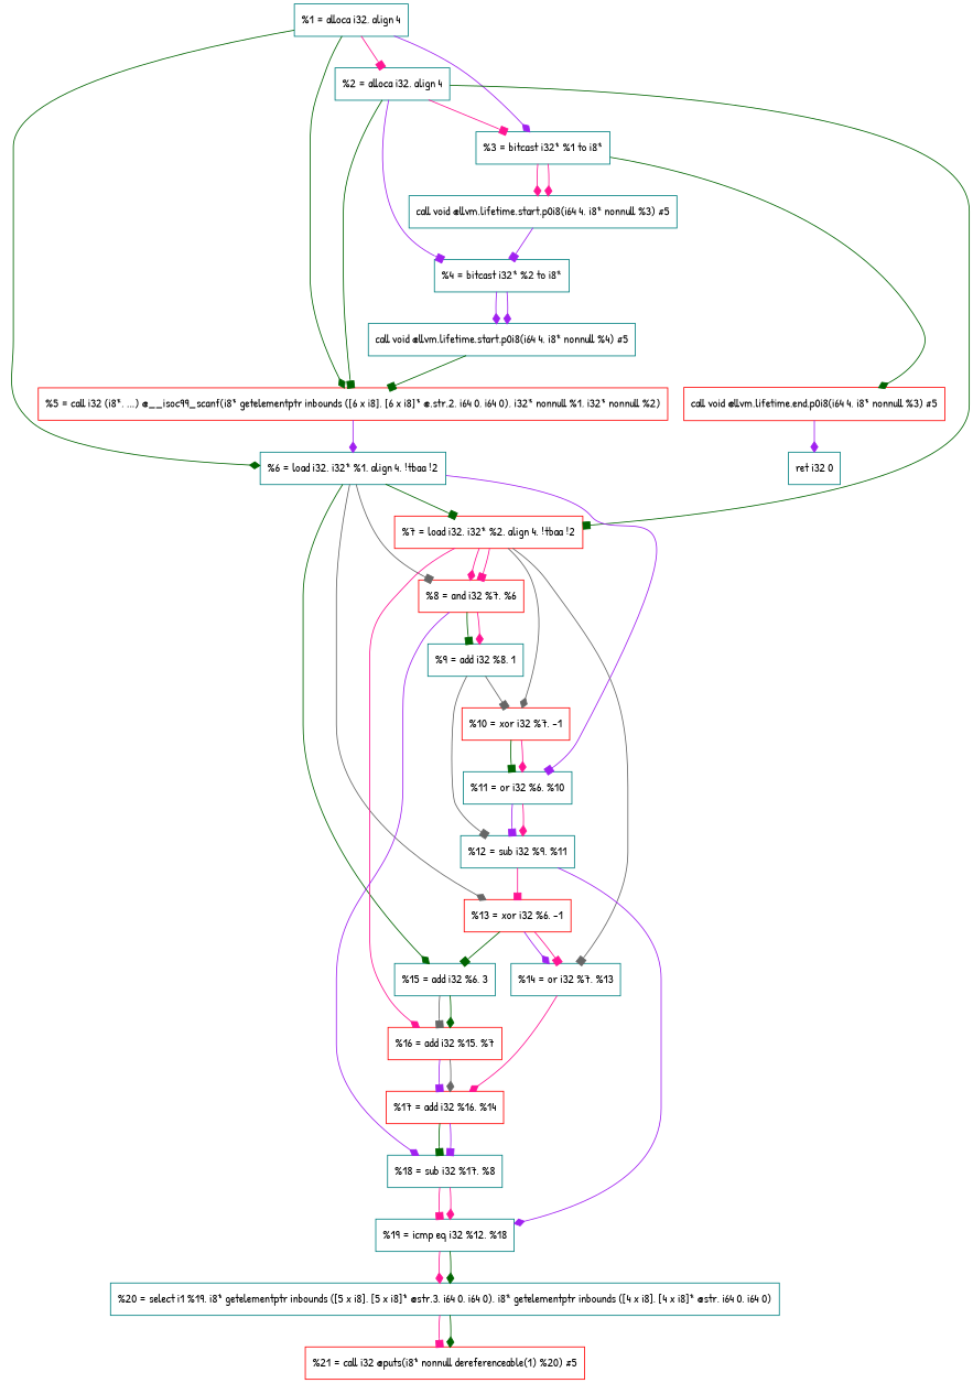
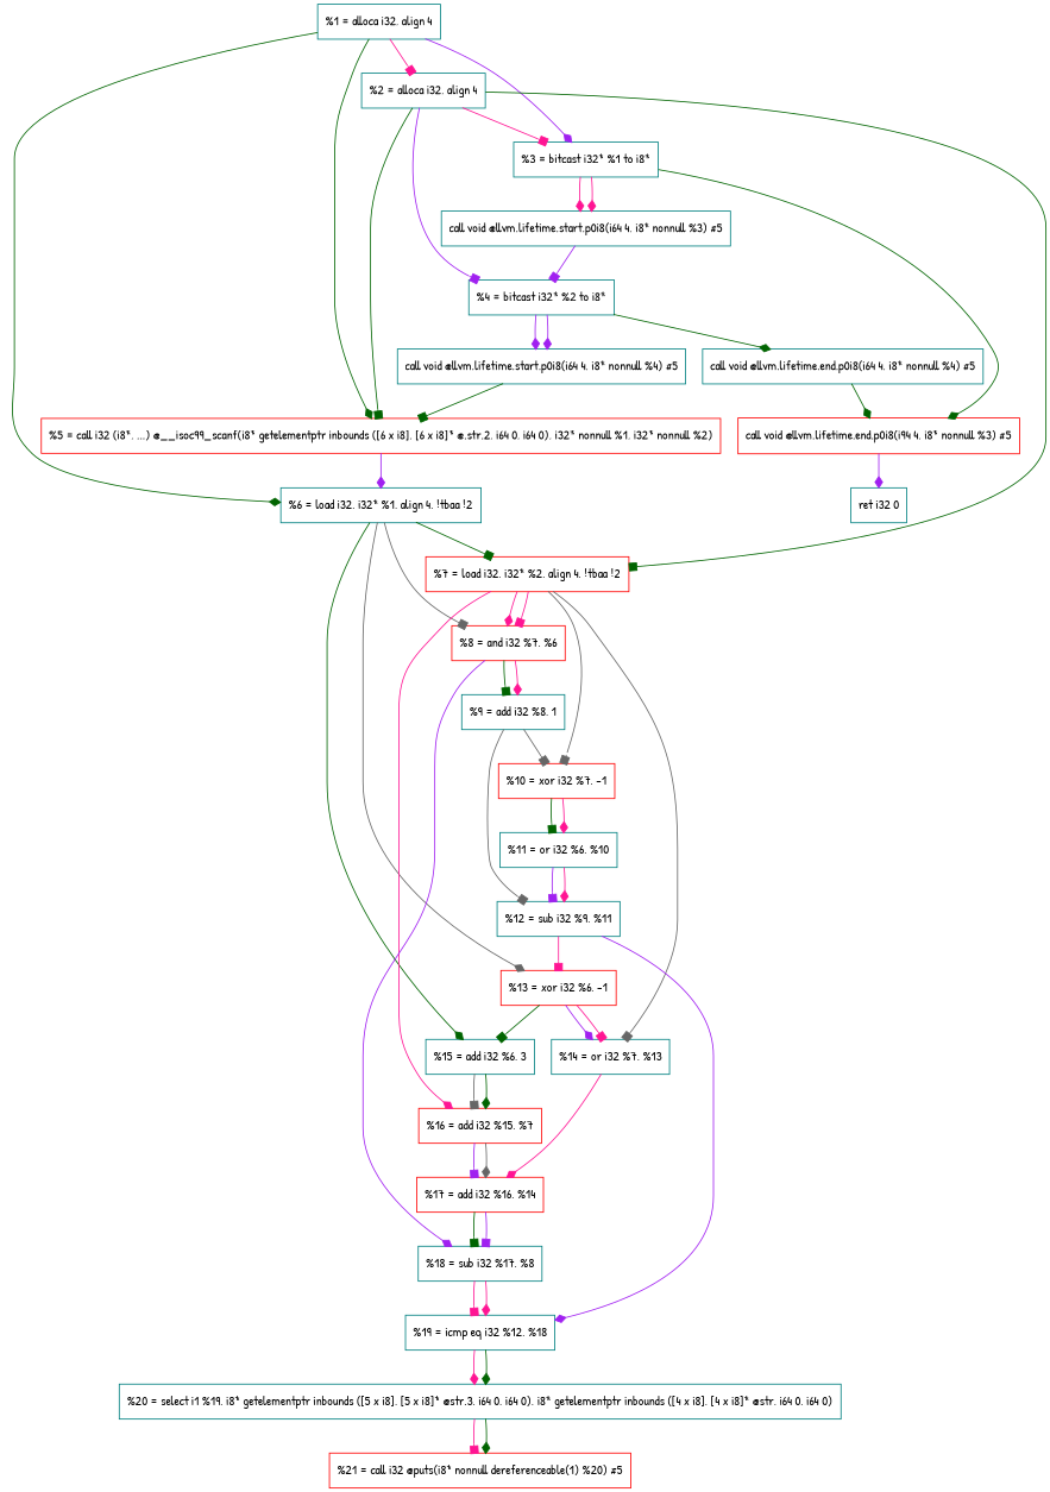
  digraph {
    fontname="Patrick Hand"
    node [color=teal fontname="Patrick Hand" shape=record]
    edge [arrowhead=diamond color=deeppink fontname="Patrick Hand"]
    n1 [label="  %1 = alloca i32, align 4"]
    n2 [label="  %2 = alloca i32, align 4"]
    n3 [label="  %3 = bitcast i32* %1 to i8*"]
    n4 [color=red label="  %5 = call i32 (i8*, ...) @__isoc99_scanf(i8* getelementptr inbounds ([6 x i8], [6 x i8]* @.str.2, i64 0, i64 0), i32* nonnull %1, i32* nonnull %2)"]
    n5 [label="  %6 = load i32, i32* %1, align 4, !tbaa !2"]
    n6 [label="  %4 = bitcast i32* %2 to i8*"]
    n7 [color=red label="  %7 = load i32, i32* %2, align 4, !tbaa !2"]
    n8 [label="  call void @llvm.lifetime.start.p0i8(i64 4, i8* nonnull %3) #5"]
-   n9 [color=red label="  call void @llvm.lifetime.end.p0i8(i64 4, i8* nonnull %3) #5"]
+   n9 [color=red label="call void @llvm.lifetime.end.p0i8(i94 4, i8* nonnull %3) #5"]
    n10 [color=red label="  %8 = and i32 %7, %6"]
    n11 [label="  %11 = or i32 %6, %10"]
    n12 [color=red label="  %13 = xor i32 %6, -1"]
    n13 [label="  %15 = add i32 %6, 3"]
    n14 [label="  call void @llvm.lifetime.start.p0i8(i64 4, i8* nonnull %4) #5"]
+   n15 [label="  call void @llvm.lifetime.end.p0i8(i64 4, i8* nonnull %4) #5"]
    n16 [color=red label="  %10 = xor i32 %7, -1"]
    n17 [label="  %14 = or i32 %7, %13"]
    n18 [color=red label="  %16 = add i32 %15, %7"]
    n19 [label="  ret i32 0"]
    n20 [label="  %9 = add i32 %8, 1"]
    n21 [label="  %18 = sub i32 %17, %8"]
    n22 [label="  %12 = sub i32 %9, %11"]
    n23 [color=red label="  %17 = add i32 %16, %14"]
    n24 [label="  %19 = icmp eq i32 %12, %18"]
    n25 [label="  %20 = select i1 %19, i8* getelementptr inbounds ([5 x i8], [5 x i8]* @str.3, i64 0, i64 0), i8* getelementptr inbounds ([4 x i8], [4 x i8]* @str, i64 0, i64 0)"]
    n26 [color=red label="  %21 = call i32 @puts(i8* nonnull dereferenceable(1) %20) #5"]
    n1 -> n2 [arrowhead=box]
    n1 -> n3 [color=purple]
    n1 -> n4 [color=darkgreen]
    n1 -> n5 [color=darkgreen]
    n2 -> n3 [arrowhead=box]
    n2 -> n4 [arrowhead=box color=darkgreen]
    n2 -> n6 [arrowhead=box color=purple]
    n2 -> n7 [arrowhead=box color=darkgreen]
    n3 -> n8
    n3 -> n8
    n3 -> n9 [color=darkgreen]
    n4 -> n5 [color=purple]
    n5 -> n7 [arrowhead=box color=darkgreen]
    n5 -> n10 [arrowhead=box color=gray40]
-   n5 -> n11 [arrowhead=box color=purple]
    n5 -> n12 [color=gray40]
    n5 -> n13 [color=darkgreen]
    n6 -> n14 [color=purple]
    n6 -> n14 [color=purple]
+   n6 -> n15 [color=darkgreen]
    n7 -> n10
    n7 -> n10 [arrowhead=box]
-   n7 -> n16 [color=gray40]
+   n7 -> n16 [arrowhead=box color=gray40]
    n7 -> n17 [arrowhead=box color=gray40]
    n7 -> n18
    n8 -> n6 [arrowhead=box color=purple]
    n9 -> n19 [color=purple]
    n10 -> n20 [arrowhead=box color=darkgreen]
    n10 -> n20
    n10 -> n21 [color=purple]
    n11 -> n22 [arrowhead=box color=purple]
    n11 -> n22
    n12 -> n13 [arrowhead=box color=darkgreen]
    n12 -> n17 [color=purple]
    n12 -> n17 [arrowhead=box]
    n13 -> n18 [arrowhead=box color=gray40]
    n13 -> n18 [color=darkgreen]
    n14 -> n4 [arrowhead=box color=darkgreen]
+   n15 -> n9 [color=darkgreen]
    n16 -> n11 [arrowhead=box color=darkgreen]
    n16 -> n11
    n17 -> n23
    n18 -> n23 [arrowhead=box color=purple]
    n18 -> n23 [color=gray40]
    n20 -> n16 [arrowhead=box color=gray40]
    n20 -> n22 [arrowhead=box color=gray40]
    n21 -> n24 [arrowhead=box]
    n21 -> n24
    n22 -> n12 [arrowhead=box]
    n22 -> n24 [color=purple]
    n23 -> n21 [arrowhead=box color=darkgreen]
    n23 -> n21 [arrowhead=box color=purple]
    n24 -> n25
    n24 -> n25 [color=darkgreen]
    n25 -> n26 [arrowhead=box]
    n25 -> n26 [color=darkgreen]
  }
